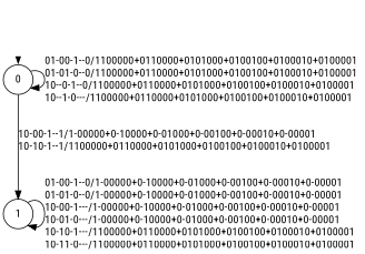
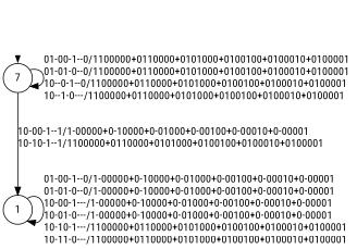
  digraph {
    nodesep=0.2
    rankdir=TB
    ranksep=0.8
    fontname="Roboto Condensed"
    node [shape=circle fontname="Roboto Condensed"]
    edge [fontname="Roboto Condensed"]
    init [shape=point style=invis]
-   n2 [label=0]
+   n2 [label=7]
    n3 [label=1]
    init -> n2 [penwidth=0]
    n2 -> n2 [label="01-00-1--0/1100000+0110000+0101000+0100100+0100010+0100001\l01-01-0--0/1100000+0110000+0101000+0100100+0100010+0100001\l10--0-1--0/1100000+0110000+0101000+0100100+0100010+0100001\l10--1-0---/1100000+0110000+0101000+0100100+0100010+0100001\l"]
    n2 -> n3 [label="10-00-1--1/1-00000+0-10000+0-01000+0-00100+0-00010+0-00001\l10-10-1--1/1100000+0110000+0101000+0100100+0100010+0100001\l"]
    n3 -> n3 [label="01-00-1--0/1-00000+0-10000+0-01000+0-00100+0-00010+0-00001\l01-01-0--0/1-00000+0-10000+0-01000+0-00100+0-00010+0-00001\l10-00-1---/1-00000+0-10000+0-01000+0-00100+0-00010+0-00001\l10-01-0---/1-00000+0-10000+0-01000+0-00100+0-00010+0-00001\l10-10-1---/1100000+0110000+0101000+0100100+0100010+0100001\l10-11-0---/1100000+0110000+0101000+0100100+0100010+0100001\l"]
  }
